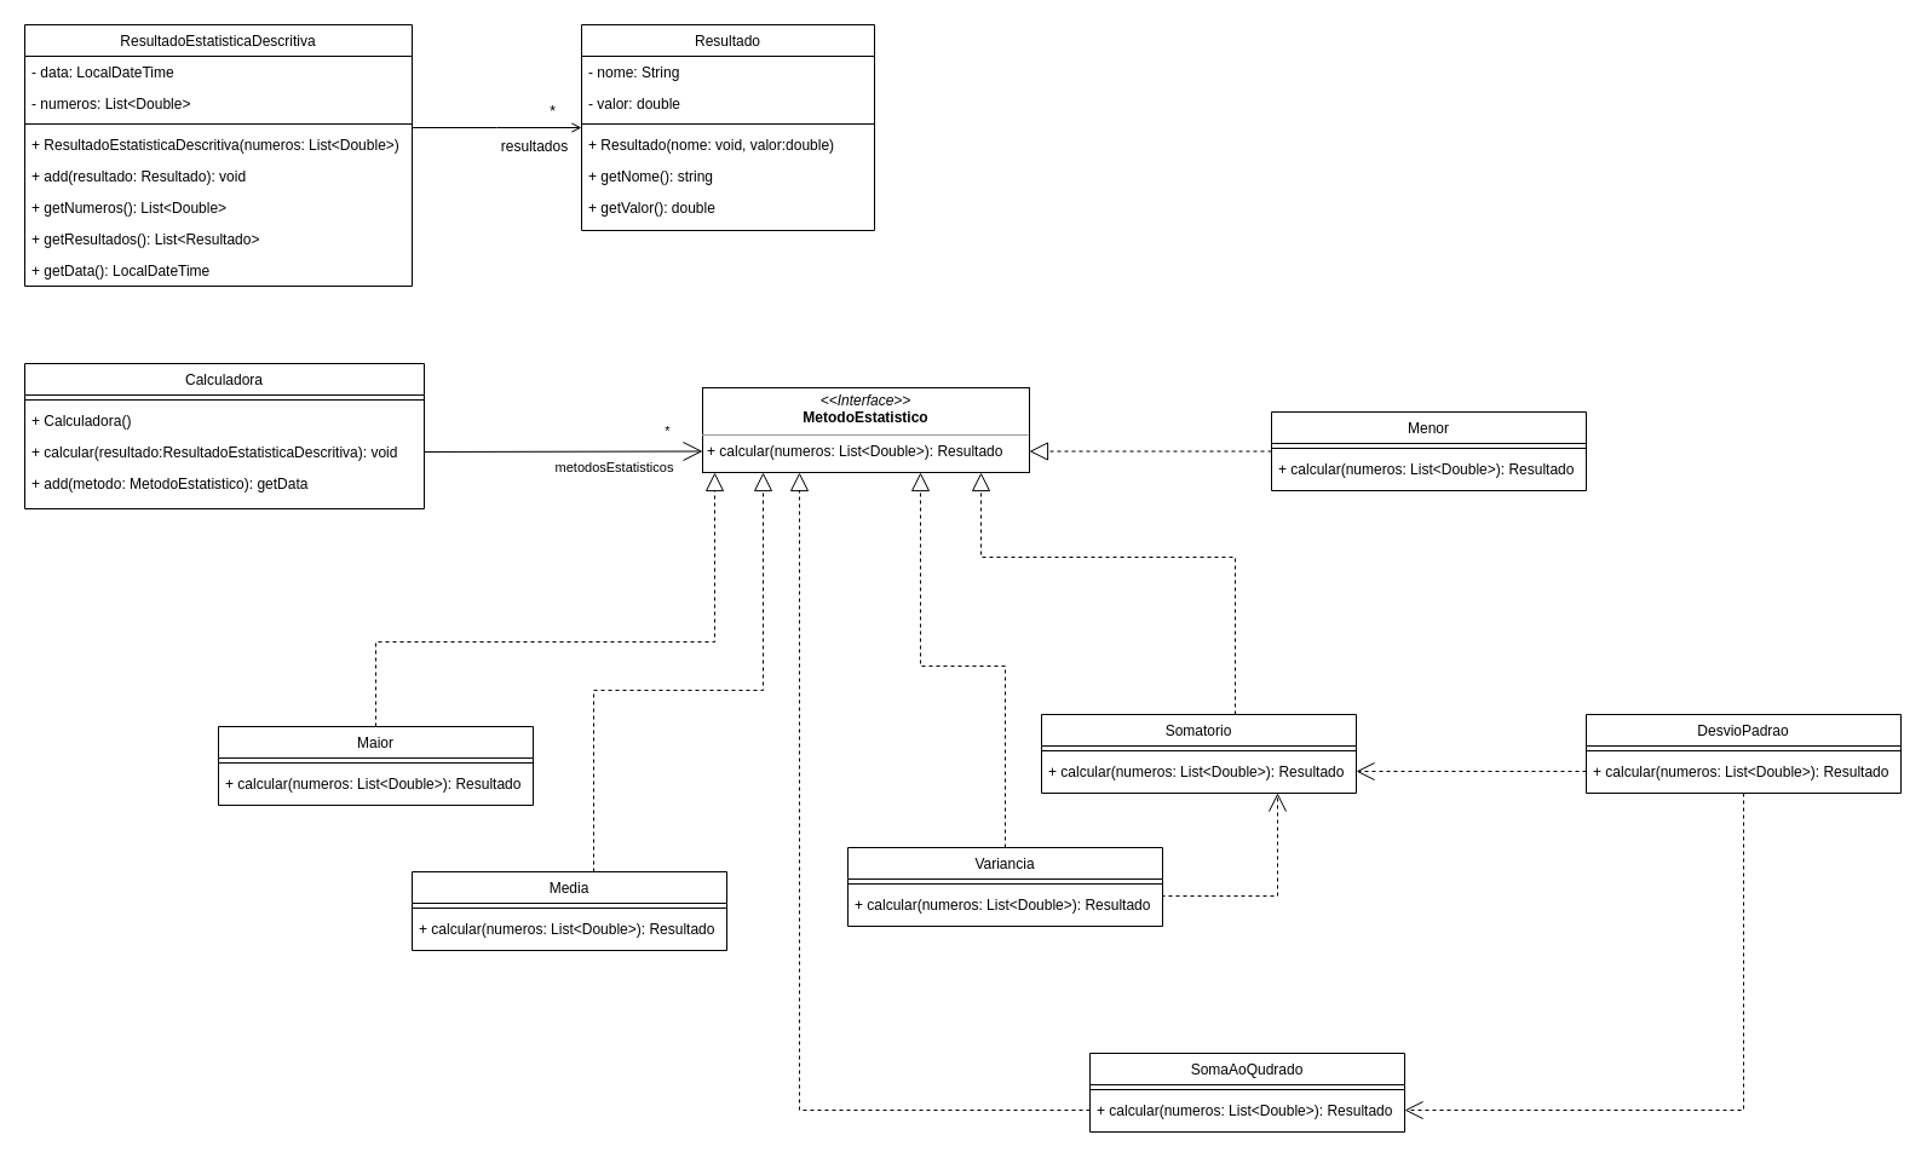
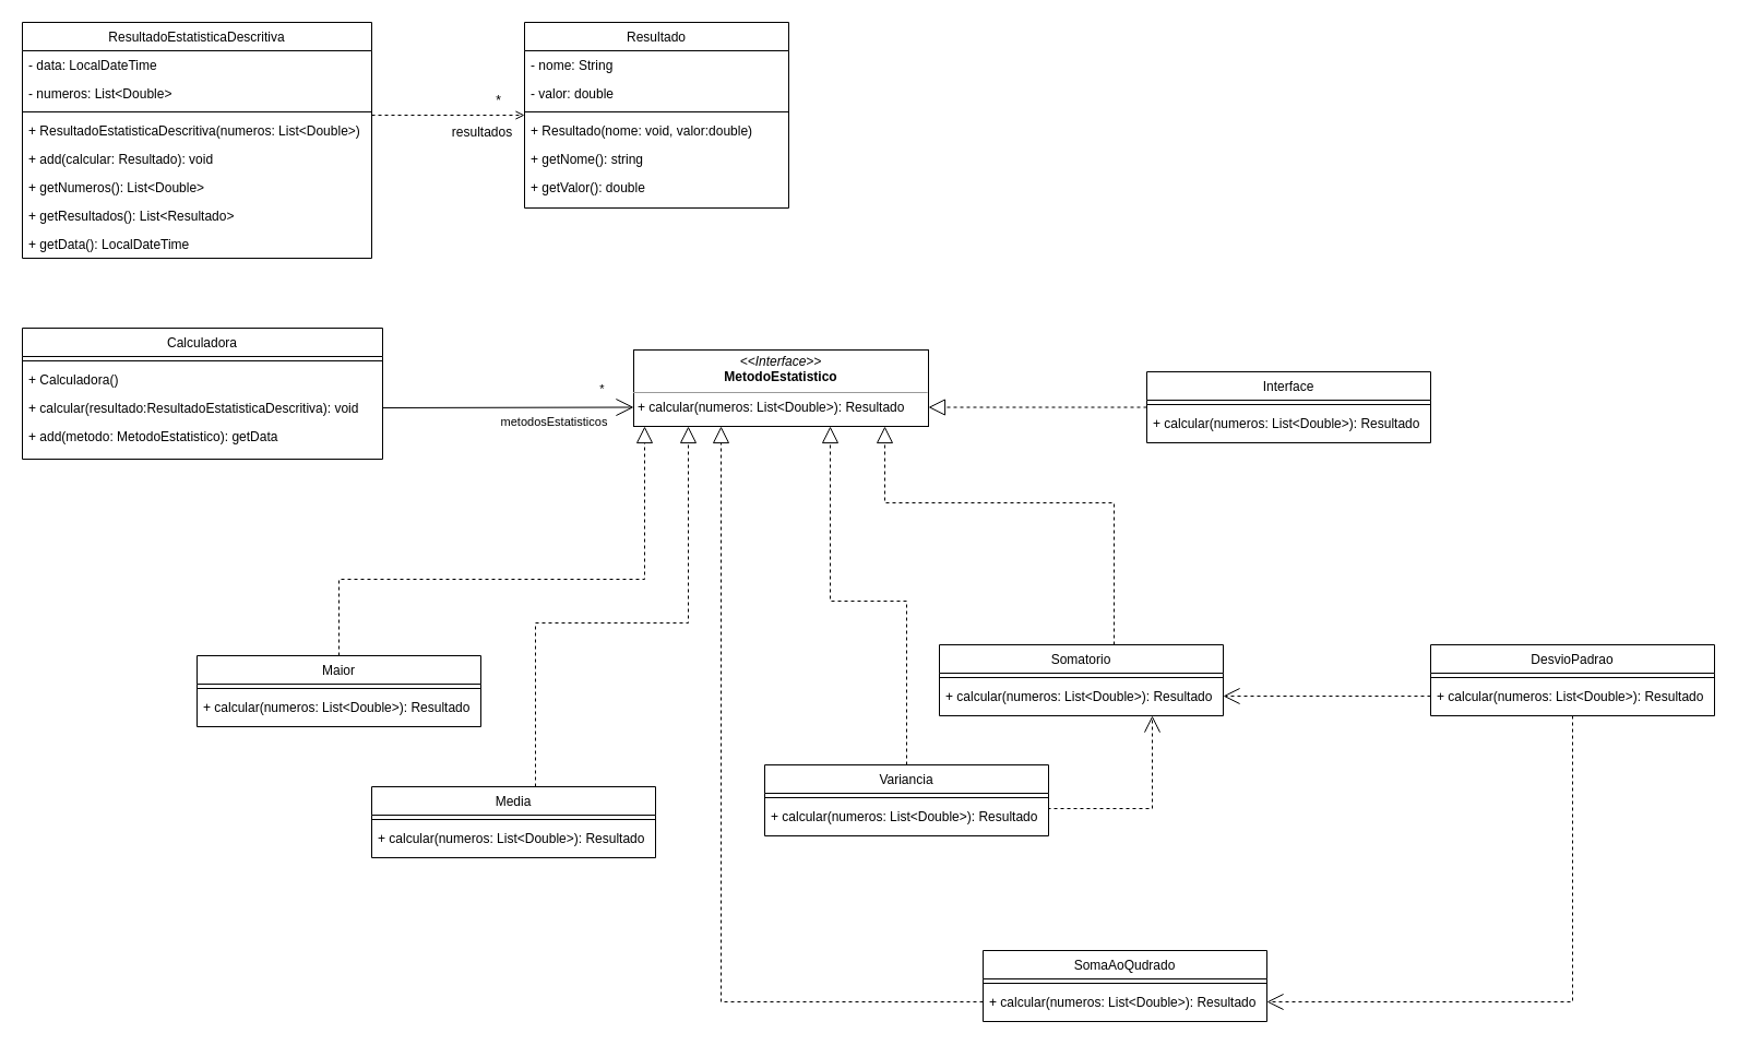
  <mxCell id="0" />
  <mxCell id="1" parent="0" />
  <mxCell id="2" value="ResultadoEstatisticaDescritiva" style="swimlane;fontStyle=0;align=center;verticalAlign=top;childLayout=stackLayout;horizontal=1;startSize=26;horizontalStack=0;resizeParent=1;resizeLast=0;collapsible=1;marginBottom=0;rounded=0;shadow=0;strokeWidth=1;" parent="1" vertex="1"><mxGeometry x="20" y="20" width="320" height="216" as="geometry"><mxRectangle x="230" y="140" width="160" height="26" as="alternateBounds" /></mxGeometry></mxCell>
  <mxCell id="3" value="- data: LocalDateTime" style="text;align=left;verticalAlign=top;spacingLeft=4;spacingRight=4;overflow=hidden;rotatable=0;points=[[0,0.5],[1,0.5]];portConstraint=eastwest;" parent="2" vertex="1"><mxGeometry y="26" width="320" height="26" as="geometry" /></mxCell>
  <mxCell id="4" value="- numeros: List&lt;Double&gt;" style="text;align=left;verticalAlign=top;spacingLeft=4;spacingRight=4;overflow=hidden;rotatable=0;points=[[0,0.5],[1,0.5]];portConstraint=eastwest;rounded=0;shadow=0;html=0;" parent="2" vertex="1"><mxGeometry y="52" width="320" height="26" as="geometry" /></mxCell>
  <mxCell id="5" value="" style="line;html=1;strokeWidth=1;align=left;verticalAlign=middle;spacingTop=-1;spacingLeft=3;spacingRight=3;rotatable=0;labelPosition=right;points=[];portConstraint=eastwest;" parent="2" vertex="1"><mxGeometry y="78" width="320" height="8" as="geometry" /></mxCell>
  <mxCell id="6" value="+ ResultadoEstatisticaDescritiva(numeros: List&lt;Double&gt;)" style="text;align=left;verticalAlign=top;spacingLeft=4;spacingRight=4;overflow=hidden;rotatable=0;points=[[0,0.5],[1,0.5]];portConstraint=eastwest;" parent="2" vertex="1"><mxGeometry y="86" width="320" height="26" as="geometry" /></mxCell>
- <mxCell id="7" value="+ add(resultado: Resultado): void" style="text;align=left;verticalAlign=top;spacingLeft=4;spacingRight=4;overflow=hidden;rotatable=0;points=[[0,0.5],[1,0.5]];portConstraint=eastwest;" parent="2" vertex="1"><mxGeometry y="112" width="320" height="26" as="geometry" /></mxCell>
+ <mxCell id="7" value="+ add(calcular: Resultado): void" style="text;align=left;verticalAlign=top;spacingLeft=4;spacingRight=4;overflow=hidden;rotatable=0;points=[[0,0.5],[1,0.5]];portConstraint=eastwest;" parent="2" vertex="1"><mxGeometry y="112" width="320" height="26" as="geometry" /></mxCell>
  <mxCell id="8" value="+ getNumeros(): List&lt;Double&gt;" style="text;align=left;verticalAlign=top;spacingLeft=4;spacingRight=4;overflow=hidden;rotatable=0;points=[[0,0.5],[1,0.5]];portConstraint=eastwest;" parent="2" vertex="1"><mxGeometry y="138" width="320" height="26" as="geometry" /></mxCell>
  <mxCell id="9" value="+ getResultados(): List&lt;Resultado&gt;" style="text;align=left;verticalAlign=top;spacingLeft=4;spacingRight=4;overflow=hidden;rotatable=0;points=[[0,0.5],[1,0.5]];portConstraint=eastwest;" parent="2" vertex="1"><mxGeometry y="164" width="320" height="26" as="geometry" /></mxCell>
  <mxCell id="10" value="+ getData(): LocalDateTime" style="text;align=left;verticalAlign=top;spacingLeft=4;spacingRight=4;overflow=hidden;rotatable=0;points=[[0,0.5],[1,0.5]];portConstraint=eastwest;" vertex="1" parent="2"><mxGeometry y="190" width="320" height="26" as="geometry" /></mxCell>
  <mxCell id="11" value="Resultado" style="swimlane;fontStyle=0;align=center;verticalAlign=top;childLayout=stackLayout;horizontal=1;startSize=26;horizontalStack=0;resizeParent=1;resizeLast=0;collapsible=1;marginBottom=0;rounded=0;shadow=0;strokeWidth=1;" parent="1" vertex="1"><mxGeometry x="480" y="20" width="242" height="170" as="geometry"><mxRectangle x="550" y="140" width="160" height="26" as="alternateBounds" /></mxGeometry></mxCell>
  <mxCell id="12" value="- nome: String" style="text;align=left;verticalAlign=top;spacingLeft=4;spacingRight=4;overflow=hidden;rotatable=0;points=[[0,0.5],[1,0.5]];portConstraint=eastwest;rounded=0;shadow=0;html=0;" parent="11" vertex="1"><mxGeometry y="26" width="242" height="26" as="geometry" /></mxCell>
  <mxCell id="13" value="- valor: double" style="text;align=left;verticalAlign=top;spacingLeft=4;spacingRight=4;overflow=hidden;rotatable=0;points=[[0,0.5],[1,0.5]];portConstraint=eastwest;rounded=0;shadow=0;html=0;" parent="11" vertex="1"><mxGeometry y="52" width="242" height="26" as="geometry" /></mxCell>
  <mxCell id="14" value="" style="line;html=1;strokeWidth=1;align=left;verticalAlign=middle;spacingTop=-1;spacingLeft=3;spacingRight=3;rotatable=0;labelPosition=right;points=[];portConstraint=eastwest;" parent="11" vertex="1"><mxGeometry y="78" width="242" height="8" as="geometry" /></mxCell>
  <mxCell id="15" value="+ Resultado(nome: void, valor:double)" style="text;align=left;verticalAlign=top;spacingLeft=4;spacingRight=4;overflow=hidden;rotatable=0;points=[[0,0.5],[1,0.5]];portConstraint=eastwest;" parent="11" vertex="1"><mxGeometry y="86" width="242" height="26" as="geometry" /></mxCell>
  <mxCell id="16" value="+ getNome(): string" style="text;align=left;verticalAlign=top;spacingLeft=4;spacingRight=4;overflow=hidden;rotatable=0;points=[[0,0.5],[1,0.5]];portConstraint=eastwest;" parent="11" vertex="1"><mxGeometry y="112" width="242" height="26" as="geometry" /></mxCell>
  <mxCell id="17" value="+ getValor(): double" style="text;align=left;verticalAlign=top;spacingLeft=4;spacingRight=4;overflow=hidden;rotatable=0;points=[[0,0.5],[1,0.5]];portConstraint=eastwest;" parent="11" vertex="1"><mxGeometry y="138" width="242" height="26" as="geometry" /></mxCell>
- <mxCell id="18" value="" style="endArrow=open;shadow=0;strokeWidth=1;rounded=0;endFill=1;edgeStyle=elbowEdgeStyle;elbow=vertical;" parent="1" source="2" target="11" edge="1"><mxGeometry x="0.5" y="41" relative="1" as="geometry"><mxPoint x="340" y="92" as="sourcePoint" /><mxPoint x="500" y="92" as="targetPoint" /><mxPoint x="-40" y="32" as="offset" /></mxGeometry></mxCell>
+ <mxCell id="18" value="" style="endArrow=open;shadow=0;strokeWidth=1;rounded=0;endFill=1;edgeStyle=elbowEdgeStyle;elbow=vertical;dashed=1;" parent="1" source="2" target="11" edge="1"><mxGeometry x="0.5" y="41" relative="1" as="geometry"><mxPoint x="340" y="92" as="sourcePoint" /><mxPoint x="500" y="92" as="targetPoint" /><mxPoint x="-40" y="32" as="offset" /></mxGeometry></mxCell>
  <mxCell id="19" value="*" style="resizable=0;align=right;verticalAlign=bottom;labelBackgroundColor=none;fontSize=12;" parent="18" connectable="0" vertex="1"><mxGeometry x="1" relative="1" as="geometry"><mxPoint x="-20" y="-5" as="offset" /></mxGeometry></mxCell>
  <mxCell id="20" value="resultados" style="text;html=1;resizable=0;points=[];;align=center;verticalAlign=middle;labelBackgroundColor=none;rounded=0;shadow=0;strokeWidth=1;fontSize=12;" parent="18" vertex="1" connectable="0"><mxGeometry x="0.5" y="49" relative="1" as="geometry"><mxPoint x="-5" y="64" as="offset" /></mxGeometry></mxCell>
  <mxCell id="21" value="Calculadora" style="swimlane;fontStyle=0;align=center;verticalAlign=top;childLayout=stackLayout;horizontal=1;startSize=26;horizontalStack=0;resizeParent=1;resizeLast=0;collapsible=1;marginBottom=0;rounded=0;shadow=0;strokeWidth=1;" parent="1" vertex="1"><mxGeometry x="20" y="300" width="330" height="120" as="geometry"><mxRectangle x="550" y="140" width="160" height="26" as="alternateBounds" /></mxGeometry></mxCell>
  <mxCell id="22" value="" style="line;html=1;strokeWidth=1;align=left;verticalAlign=middle;spacingTop=-1;spacingLeft=3;spacingRight=3;rotatable=0;labelPosition=right;points=[];portConstraint=eastwest;" parent="21" vertex="1"><mxGeometry y="26" width="330" height="8" as="geometry" /></mxCell>
  <mxCell id="23" value="+ Calculadora()" style="text;align=left;verticalAlign=top;spacingLeft=4;spacingRight=4;overflow=hidden;rotatable=0;points=[[0,0.5],[1,0.5]];portConstraint=eastwest;" parent="21" vertex="1"><mxGeometry y="34" width="330" height="26" as="geometry" /></mxCell>
  <mxCell id="24" value="+ calcular(resultado:ResultadoEstatisticaDescritiva): void" style="text;align=left;verticalAlign=top;spacingLeft=4;spacingRight=4;overflow=hidden;rotatable=0;points=[[0,0.5],[1,0.5]];portConstraint=eastwest;" parent="21" vertex="1"><mxGeometry y="60" width="330" height="26" as="geometry" /></mxCell>
  <mxCell id="25" value="+ add(metodo: MetodoEstatistico): getData" style="text;align=left;verticalAlign=top;spacingLeft=4;spacingRight=4;overflow=hidden;rotatable=0;points=[[0,0.5],[1,0.5]];portConstraint=eastwest;" parent="21" vertex="1"><mxGeometry y="86" width="330" height="26" as="geometry" /></mxCell>
  <mxCell id="26" value="&lt;p style=&quot;margin:0px;margin-top:4px;text-align:center;&quot;&gt;&lt;i&gt;&amp;lt;&amp;lt;Interface&amp;gt;&amp;gt;&lt;/i&gt;&lt;br&gt;&lt;b&gt;MetodoEstatistico&lt;/b&gt;&lt;/p&gt;&lt;hr size=&quot;1&quot;&gt;&lt;p style=&quot;margin:0px;margin-left:4px;&quot;&gt;&lt;/p&gt;&lt;p style=&quot;margin:0px;margin-left:4px;&quot;&gt;+ calcular(numeros: List&amp;lt;Double&amp;gt;): Resultado&lt;br&gt;&lt;/p&gt;" style="verticalAlign=top;align=left;overflow=fill;fontSize=12;fontFamily=Helvetica;html=1;" parent="1" vertex="1"><mxGeometry x="580" y="320" width="270" height="70" as="geometry" /></mxCell>
  <mxCell id="27" style="rounded=0;orthogonalLoop=1;jettySize=auto;html=1;exitX=1;exitY=0.5;exitDx=0;exitDy=0;entryX=0;entryY=0.75;entryDx=0;entryDy=0;endArrow=open;shadow=0;strokeWidth=1;endFill=1;endSize=14;" parent="1" source="24" target="26" edge="1"><mxGeometry relative="1" as="geometry" /></mxCell>
  <mxCell id="28" value="metodosEstatisticos" style="edgeLabel;html=1;align=center;verticalAlign=middle;resizable=0;points=[];" parent="27" connectable="0" vertex="1"><mxGeometry x="0.626" y="4" relative="1" as="geometry"><mxPoint x="-30" y="17" as="offset" /></mxGeometry></mxCell>
  <mxCell id="29" value="*" style="edgeLabel;html=1;align=center;verticalAlign=middle;resizable=0;points=[];" parent="27" connectable="0" vertex="1"><mxGeometry x="0.726" y="-1" relative="1" as="geometry"><mxPoint x="2" y="-18" as="offset" /></mxGeometry></mxCell>
  <mxCell id="30" style="edgeStyle=orthogonalEdgeStyle;rounded=0;orthogonalLoop=1;jettySize=auto;html=1;dashed=1;endArrow=block;endFill=0;endSize=13;" parent="1" source="31" target="26" edge="1"><mxGeometry relative="1" as="geometry"><Array as="points"><mxPoint x="310" y="530" /><mxPoint x="590" y="530" /></Array></mxGeometry></mxCell>
  <mxCell id="31" value="Maior" style="swimlane;fontStyle=0;align=center;verticalAlign=top;childLayout=stackLayout;horizontal=1;startSize=26;horizontalStack=0;resizeParent=1;resizeLast=0;collapsible=1;marginBottom=0;rounded=0;shadow=0;strokeWidth=1;" parent="1" vertex="1"><mxGeometry x="180" y="600" width="260" height="65" as="geometry"><mxRectangle x="550" y="140" width="160" height="26" as="alternateBounds" /></mxGeometry></mxCell>
  <mxCell id="32" value="" style="line;html=1;strokeWidth=1;align=left;verticalAlign=middle;spacingTop=-1;spacingLeft=3;spacingRight=3;rotatable=0;labelPosition=right;points=[];portConstraint=eastwest;" parent="31" vertex="1"><mxGeometry y="26" width="260" height="8" as="geometry" /></mxCell>
  <mxCell id="33" value="+ calcular(numeros: List&lt;Double&gt;): Resultado" style="text;align=left;verticalAlign=top;spacingLeft=4;spacingRight=4;overflow=hidden;rotatable=0;points=[[0,0.5],[1,0.5]];portConstraint=eastwest;" parent="31" vertex="1"><mxGeometry y="34" width="260" height="26" as="geometry" /></mxCell>
  <mxCell id="34" style="edgeStyle=orthogonalEdgeStyle;rounded=0;orthogonalLoop=1;jettySize=auto;html=1;dashed=1;endArrow=block;endFill=0;endSize=13;" parent="1" source="35" target="26" edge="1"><mxGeometry relative="1" as="geometry"><Array as="points"><mxPoint x="490" y="570" /><mxPoint x="630" y="570" /></Array></mxGeometry></mxCell>
  <mxCell id="35" value="Media" style="swimlane;fontStyle=0;align=center;verticalAlign=top;childLayout=stackLayout;horizontal=1;startSize=26;horizontalStack=0;resizeParent=1;resizeLast=0;collapsible=1;marginBottom=0;rounded=0;shadow=0;strokeWidth=1;" parent="1" vertex="1"><mxGeometry x="340" y="720" width="260" height="65" as="geometry"><mxRectangle x="550" y="140" width="160" height="26" as="alternateBounds" /></mxGeometry></mxCell>
  <mxCell id="36" value="" style="line;html=1;strokeWidth=1;align=left;verticalAlign=middle;spacingTop=-1;spacingLeft=3;spacingRight=3;rotatable=0;labelPosition=right;points=[];portConstraint=eastwest;" parent="35" vertex="1"><mxGeometry y="26" width="260" height="8" as="geometry" /></mxCell>
  <mxCell id="37" value="+ calcular(numeros: List&lt;Double&gt;): Resultado" style="text;align=left;verticalAlign=top;spacingLeft=4;spacingRight=4;overflow=hidden;rotatable=0;points=[[0,0.5],[1,0.5]];portConstraint=eastwest;" parent="35" vertex="1"><mxGeometry y="34" width="260" height="26" as="geometry" /></mxCell>
  <mxCell id="38" value="SomaAoQudrado" style="swimlane;fontStyle=0;align=center;verticalAlign=top;childLayout=stackLayout;horizontal=1;startSize=26;horizontalStack=0;resizeParent=1;resizeLast=0;collapsible=1;marginBottom=0;rounded=0;shadow=0;strokeWidth=1;" parent="1" vertex="1"><mxGeometry x="900" y="870" width="260" height="65" as="geometry"><mxRectangle x="550" y="140" width="160" height="26" as="alternateBounds" /></mxGeometry></mxCell>
  <mxCell id="39" value="" style="line;html=1;strokeWidth=1;align=left;verticalAlign=middle;spacingTop=-1;spacingLeft=3;spacingRight=3;rotatable=0;labelPosition=right;points=[];portConstraint=eastwest;" parent="38" vertex="1"><mxGeometry y="26" width="260" height="8" as="geometry" /></mxCell>
  <mxCell id="40" value="+ calcular(numeros: List&lt;Double&gt;): Resultado" style="text;align=left;verticalAlign=top;spacingLeft=4;spacingRight=4;overflow=hidden;rotatable=0;points=[[0,0.5],[1,0.5]];portConstraint=eastwest;" parent="38" vertex="1"><mxGeometry y="34" width="260" height="26" as="geometry" /></mxCell>
  <mxCell id="41" style="edgeStyle=orthogonalEdgeStyle;rounded=0;orthogonalLoop=1;jettySize=auto;html=1;exitX=0.5;exitY=1;exitDx=0;exitDy=0;endArrow=open;endFill=0;dashed=1;endSize=13;" parent="1" source="42" target="40" edge="1"><mxGeometry relative="1" as="geometry" /></mxCell>
  <mxCell id="42" value="DesvioPadrao" style="swimlane;fontStyle=0;align=center;verticalAlign=top;childLayout=stackLayout;horizontal=1;startSize=26;horizontalStack=0;resizeParent=1;resizeLast=0;collapsible=1;marginBottom=0;rounded=0;shadow=0;strokeWidth=1;" parent="1" vertex="1"><mxGeometry x="1310" y="590" width="260" height="65" as="geometry"><mxRectangle x="550" y="140" width="160" height="26" as="alternateBounds" /></mxGeometry></mxCell>
  <mxCell id="43" value="" style="line;html=1;strokeWidth=1;align=left;verticalAlign=middle;spacingTop=-1;spacingLeft=3;spacingRight=3;rotatable=0;labelPosition=right;points=[];portConstraint=eastwest;" parent="42" vertex="1"><mxGeometry y="26" width="260" height="8" as="geometry" /></mxCell>
  <mxCell id="44" value="+ calcular(numeros: List&lt;Double&gt;): Resultado" style="text;align=left;verticalAlign=top;spacingLeft=4;spacingRight=4;overflow=hidden;rotatable=0;points=[[0,0.5],[1,0.5]];portConstraint=eastwest;" parent="42" vertex="1"><mxGeometry y="34" width="260" height="26" as="geometry" /></mxCell>
  <mxCell id="45" style="edgeStyle=orthogonalEdgeStyle;rounded=0;orthogonalLoop=1;jettySize=auto;html=1;dashed=1;endArrow=block;endFill=0;endSize=13;" parent="1" source="46" target="26" edge="1"><mxGeometry relative="1" as="geometry"><Array as="points"><mxPoint x="1020" y="460" /><mxPoint x="810" y="460" /></Array></mxGeometry></mxCell>
  <mxCell id="46" value="Somatorio" style="swimlane;fontStyle=0;align=center;verticalAlign=top;childLayout=stackLayout;horizontal=1;startSize=26;horizontalStack=0;resizeParent=1;resizeLast=0;collapsible=1;marginBottom=0;rounded=0;shadow=0;strokeWidth=1;" parent="1" vertex="1"><mxGeometry x="860" y="590" width="260" height="65" as="geometry"><mxRectangle x="550" y="140" width="160" height="26" as="alternateBounds" /></mxGeometry></mxCell>
  <mxCell id="47" value="" style="line;html=1;strokeWidth=1;align=left;verticalAlign=middle;spacingTop=-1;spacingLeft=3;spacingRight=3;rotatable=0;labelPosition=right;points=[];portConstraint=eastwest;" parent="46" vertex="1"><mxGeometry y="26" width="260" height="8" as="geometry" /></mxCell>
  <mxCell id="48" value="+ calcular(numeros: List&lt;Double&gt;): Resultado" style="text;align=left;verticalAlign=top;spacingLeft=4;spacingRight=4;overflow=hidden;rotatable=0;points=[[0,0.5],[1,0.5]];portConstraint=eastwest;" parent="46" vertex="1"><mxGeometry y="34" width="260" height="26" as="geometry" /></mxCell>
  <mxCell id="49" style="edgeStyle=orthogonalEdgeStyle;rounded=0;orthogonalLoop=1;jettySize=auto;html=1;dashed=1;endArrow=block;endFill=0;endSize=13;" parent="1" source="50" edge="1"><mxGeometry relative="1" as="geometry"><mxPoint x="760" y="390" as="targetPoint" /><Array as="points"><mxPoint x="830" y="550" /><mxPoint x="760" y="550" /><mxPoint x="760" y="390" /></Array></mxGeometry></mxCell>
  <mxCell id="50" value="Variancia" style="swimlane;fontStyle=0;align=center;verticalAlign=top;childLayout=stackLayout;horizontal=1;startSize=26;horizontalStack=0;resizeParent=1;resizeLast=0;collapsible=1;marginBottom=0;rounded=0;shadow=0;strokeWidth=1;" parent="1" vertex="1"><mxGeometry x="700" y="700" width="260" height="65" as="geometry"><mxRectangle x="550" y="140" width="160" height="26" as="alternateBounds" /></mxGeometry></mxCell>
  <mxCell id="51" value="" style="line;html=1;strokeWidth=1;align=left;verticalAlign=middle;spacingTop=-1;spacingLeft=3;spacingRight=3;rotatable=0;labelPosition=right;points=[];portConstraint=eastwest;" parent="50" vertex="1"><mxGeometry y="26" width="260" height="8" as="geometry" /></mxCell>
  <mxCell id="52" value="+ calcular(numeros: List&lt;Double&gt;): Resultado" style="text;align=left;verticalAlign=top;spacingLeft=4;spacingRight=4;overflow=hidden;rotatable=0;points=[[0,0.5],[1,0.5]];portConstraint=eastwest;" parent="50" vertex="1"><mxGeometry y="34" width="260" height="26" as="geometry" /></mxCell>
  <mxCell id="53" style="rounded=0;orthogonalLoop=1;jettySize=auto;html=1;entryX=1;entryY=0.75;entryDx=0;entryDy=0;edgeStyle=orthogonalEdgeStyle;dashed=1;endArrow=block;endFill=0;endSize=13;" parent="1" source="54" target="26" edge="1"><mxGeometry relative="1" as="geometry" /></mxCell>
- <mxCell id="54" value="Menor" style="swimlane;fontStyle=0;align=center;verticalAlign=top;childLayout=stackLayout;horizontal=1;startSize=26;horizontalStack=0;resizeParent=1;resizeLast=0;collapsible=1;marginBottom=0;rounded=0;shadow=0;strokeWidth=1;" parent="1" vertex="1"><mxGeometry x="1050" y="340" width="260" height="65" as="geometry"><mxRectangle x="550" y="140" width="160" height="26" as="alternateBounds" /></mxGeometry></mxCell>
+ <mxCell id="54" value="Interface" style="swimlane;fontStyle=0;align=center;verticalAlign=top;childLayout=stackLayout;horizontal=1;startSize=26;horizontalStack=0;resizeParent=1;resizeLast=0;collapsible=1;marginBottom=0;rounded=0;shadow=0;strokeWidth=1;" parent="1" vertex="1"><mxGeometry x="1050" y="340" width="260" height="65" as="geometry"><mxRectangle x="550" y="140" width="160" height="26" as="alternateBounds" /></mxGeometry></mxCell>
  <mxCell id="55" value="" style="line;html=1;strokeWidth=1;align=left;verticalAlign=middle;spacingTop=-1;spacingLeft=3;spacingRight=3;rotatable=0;labelPosition=right;points=[];portConstraint=eastwest;" parent="54" vertex="1"><mxGeometry y="26" width="260" height="8" as="geometry" /></mxCell>
  <mxCell id="56" value="+ calcular(numeros: List&lt;Double&gt;): Resultado" style="text;align=left;verticalAlign=top;spacingLeft=4;spacingRight=4;overflow=hidden;rotatable=0;points=[[0,0.5],[1,0.5]];portConstraint=eastwest;" parent="54" vertex="1"><mxGeometry y="34" width="260" height="26" as="geometry" /></mxCell>
  <mxCell id="57" style="rounded=0;orthogonalLoop=1;jettySize=auto;html=1;exitX=0;exitY=0.5;exitDx=0;exitDy=0;entryX=1;entryY=0.5;entryDx=0;entryDy=0;endArrow=open;endFill=0;dashed=1;endSize=13;" parent="1" source="44" target="48" edge="1"><mxGeometry relative="1" as="geometry" /></mxCell>
  <mxCell id="58" style="edgeStyle=orthogonalEdgeStyle;rounded=0;orthogonalLoop=1;jettySize=auto;html=1;exitX=0;exitY=0.5;exitDx=0;exitDy=0;dashed=1;endArrow=block;endFill=0;endSize=13;" parent="1" source="40" target="26" edge="1"><mxGeometry relative="1" as="geometry"><Array as="points"><mxPoint x="660" y="917" /></Array></mxGeometry></mxCell>
  <mxCell id="59" style="edgeStyle=orthogonalEdgeStyle;rounded=0;orthogonalLoop=1;jettySize=auto;html=1;exitX=1;exitY=0.5;exitDx=0;exitDy=0;entryX=0.75;entryY=1;entryDx=0;entryDy=0;endArrow=open;endFill=0;dashed=1;endSize=13;" parent="1" source="52" target="46" edge="1"><mxGeometry relative="1" as="geometry"><Array as="points"><mxPoint x="960" y="740" /><mxPoint x="1055" y="740" /></Array></mxGeometry></mxCell>
